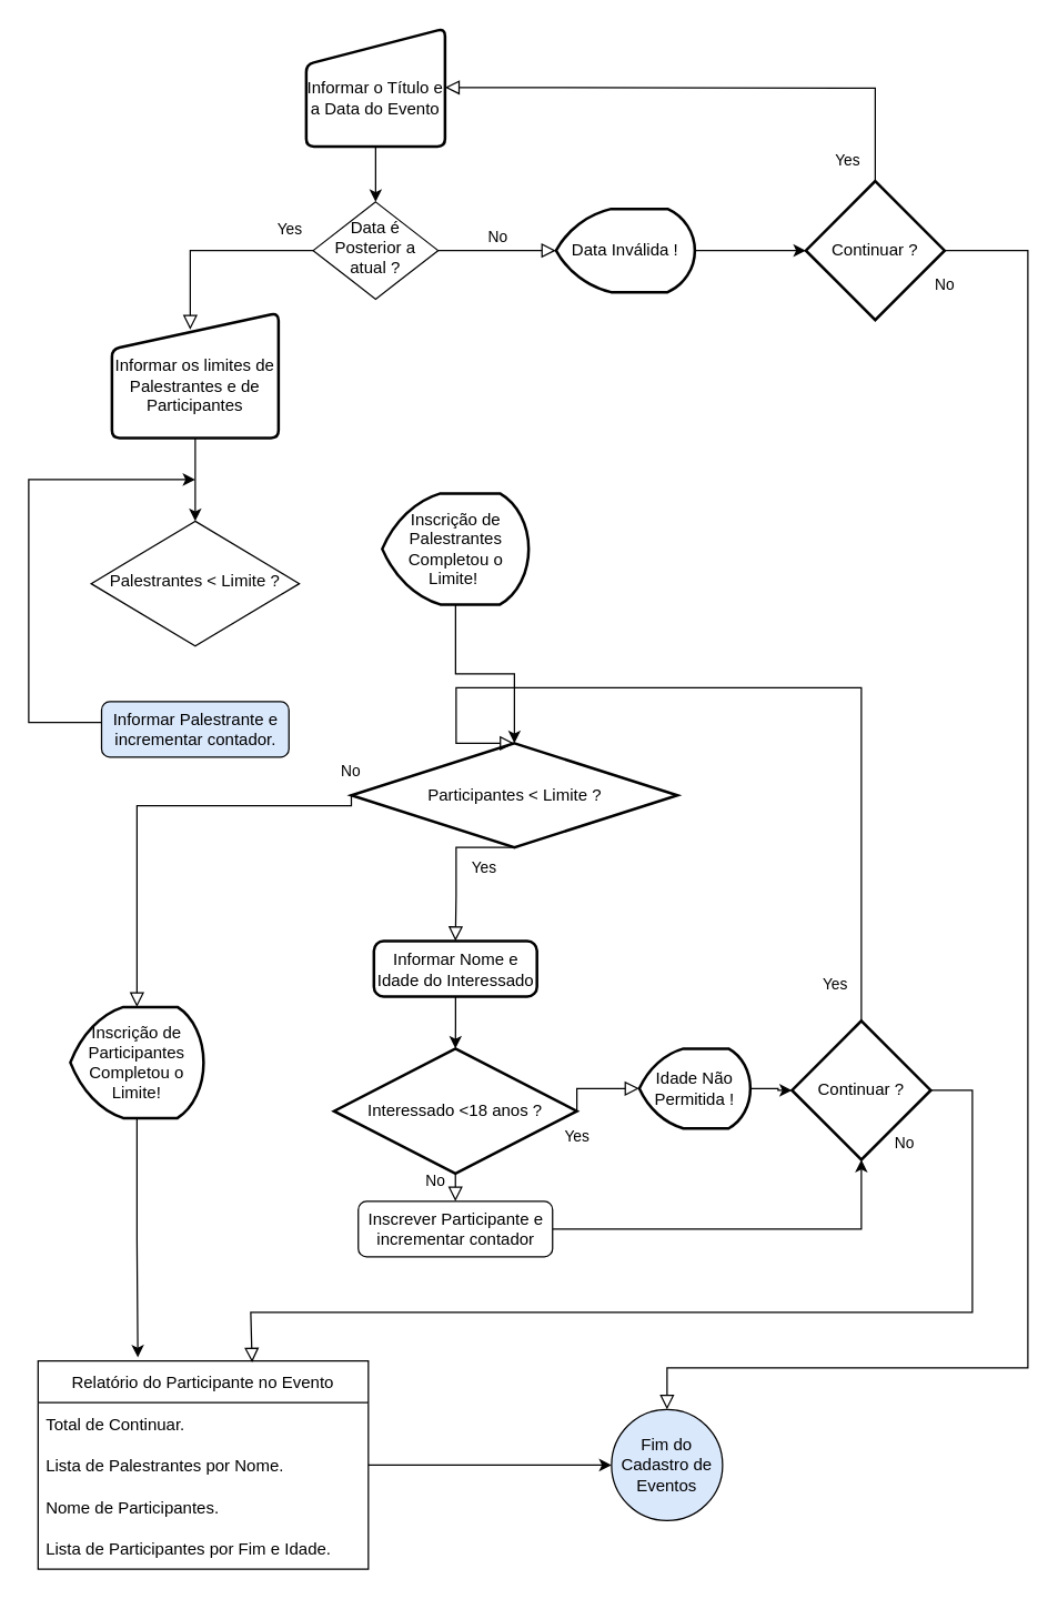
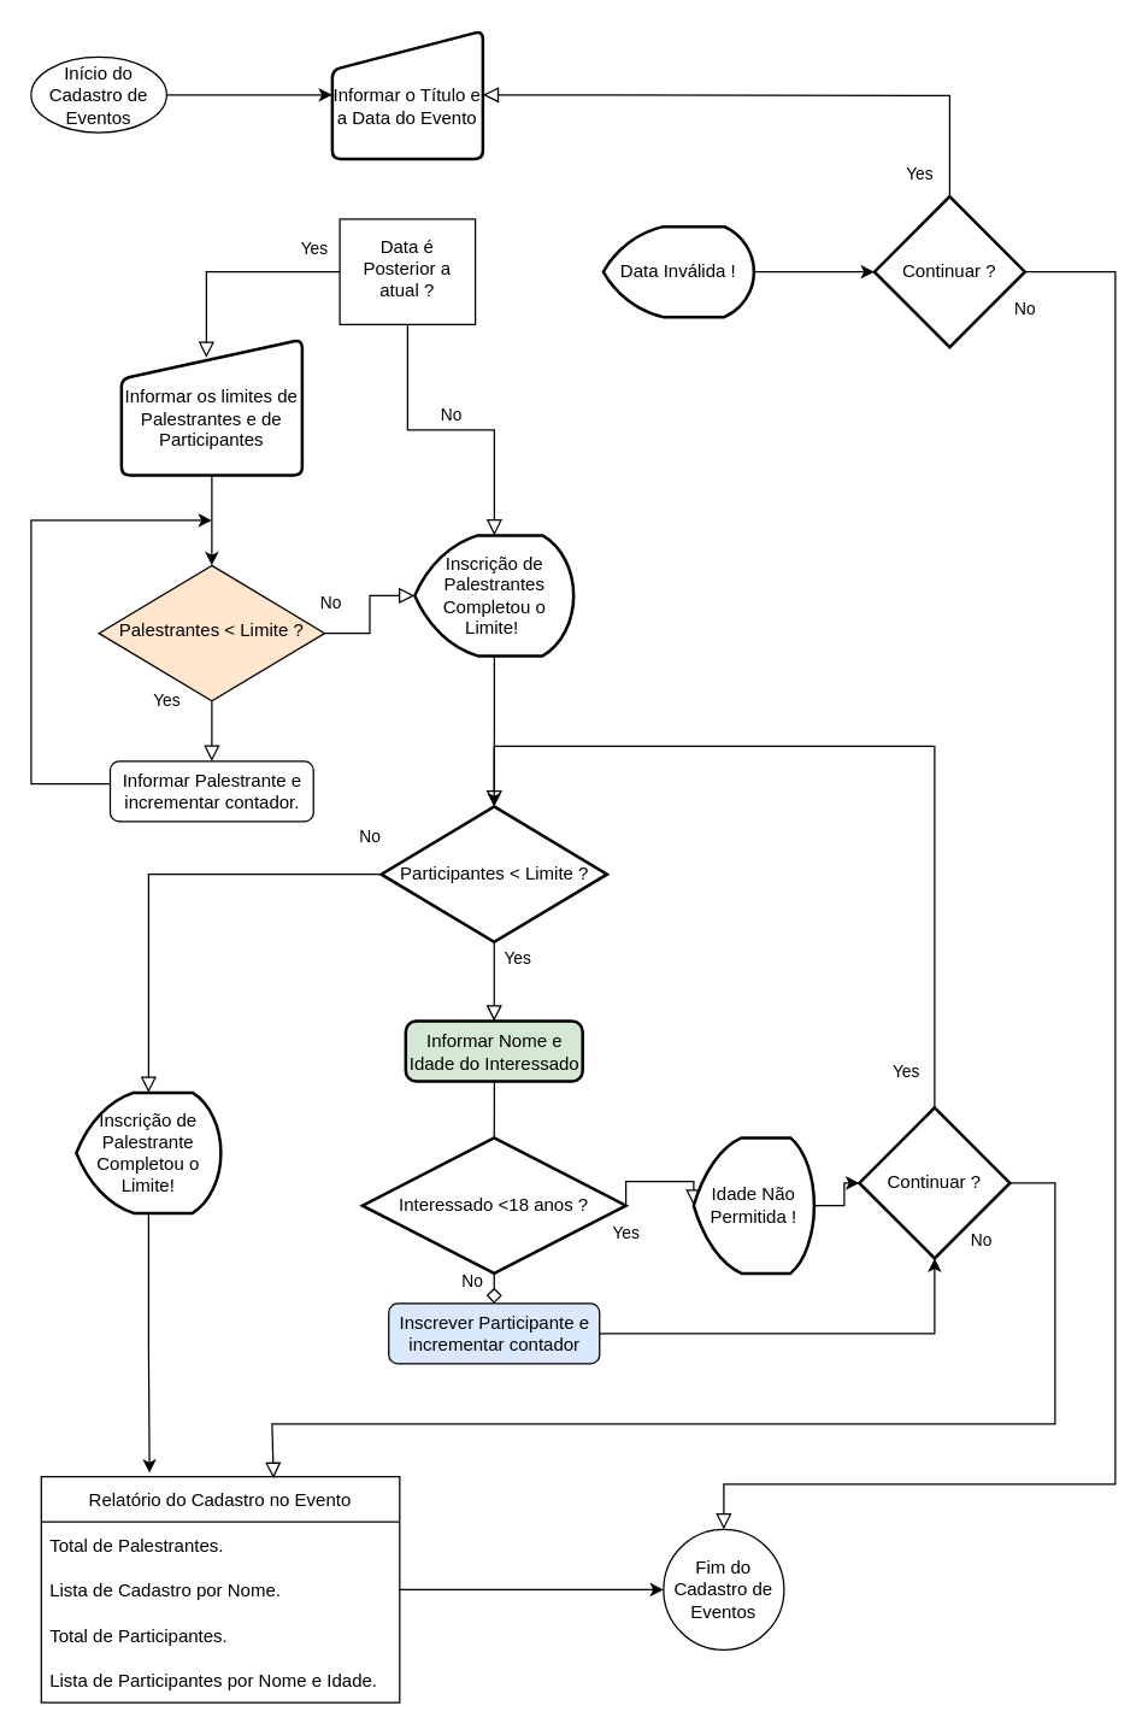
  <mxCell id="0" />
  <mxCell id="1" parent="0" />
  <mxCell id="2" value="Yes" style="rounded=0;html=1;jettySize=auto;orthogonalLoop=1;fontSize=11;endArrow=block;endFill=0;endSize=8;strokeWidth=1;shadow=0;labelBackgroundColor=none;edgeStyle=orthogonalEdgeStyle;entryX=0.47;entryY=0.133;entryDx=0;entryDy=0;entryPerimeter=0;" parent="1" source="4" target="20" edge="1"><mxGeometry x="-0.762" y="-15" relative="1" as="geometry"><mxPoint as="offset" /></mxGeometry></mxCell>
- <mxCell id="3" value="No" style="edgeStyle=orthogonalEdgeStyle;rounded=0;html=1;jettySize=auto;orthogonalLoop=1;fontSize=11;endArrow=block;endFill=0;endSize=8;strokeWidth=1;shadow=0;labelBackgroundColor=none;entryX=0;entryY=0.5;entryDx=0;entryDy=0;entryPerimeter=0;" parent="1" source="4" target="27" edge="1"><mxGeometry y="10" relative="1" as="geometry"><mxPoint as="offset" /><mxPoint x="420" y="180" as="targetPoint" /></mxGeometry></mxCell>
- <mxCell id="4" value="Data é Posterior a atual ?" style="rhombus;whiteSpace=wrap;html=1;shadow=0;fontFamily=Helvetica;fontSize=12;align=center;strokeWidth=1;spacing=6;spacingTop=-4;" parent="1" vertex="1"><mxGeometry x="225" y="145" width="90" height="70" as="geometry" /></mxCell>
- <mxCell id="7" value="Palestrantes &amp;lt; Limite ?" style="rhombus;whiteSpace=wrap;html=1;shadow=0;fontFamily=Helvetica;fontSize=12;align=center;strokeWidth=1;spacing=6;spacingTop=-4;" parent="1" vertex="1"><mxGeometry x="65" y="375" width="150" height="90" as="geometry" /></mxCell>
+ <mxCell id="3" value="No" style="edgeStyle=orthogonalEdgeStyle;rounded=0;html=1;jettySize=auto;orthogonalLoop=1;fontSize=11;endArrow=block;endFill=0;endSize=8;strokeWidth=1;shadow=0;labelBackgroundColor=none;" parent="1" source="4" target="44" edge="1"><mxGeometry y="10" relative="1" as="geometry"><mxPoint as="offset" /><mxPoint x="420" y="180" as="targetPoint" /></mxGeometry></mxCell>
+ <mxCell id="4" value="Data é Posterior a atual ?" style="whiteSpace=wrap;html=1;shadow=0;fontFamily=Helvetica;fontSize=12;align=center;strokeWidth=1;spacing=6;spacingTop=-4;rounded=0;" parent="1" vertex="1"><mxGeometry x="225" y="145" width="90" height="70" as="geometry" /></mxCell>
+ <mxCell id="5" value="No" style="rounded=0;html=1;jettySize=auto;orthogonalLoop=1;fontSize=11;endArrow=block;endFill=0;endSize=8;strokeWidth=1;shadow=0;labelBackgroundColor=none;edgeStyle=orthogonalEdgeStyle;exitX=1;exitY=0.5;exitDx=0;exitDy=0;entryX=0;entryY=0.5;entryDx=0;entryDy=0;entryPerimeter=0;" parent="1" source="7" target="44" edge="1"><mxGeometry x="-0.895" y="20" relative="1" as="geometry"><mxPoint as="offset" /><mxPoint x="270" y="415" as="targetPoint" /><Array as="points" /></mxGeometry></mxCell>
+ <mxCell id="6" value="Yes" style="edgeStyle=orthogonalEdgeStyle;rounded=0;html=1;jettySize=auto;orthogonalLoop=1;fontSize=11;endArrow=block;endFill=0;endSize=8;strokeWidth=1;shadow=0;labelBackgroundColor=none;" parent="1" source="7" target="11" edge="1"><mxGeometry x="-1" y="-30" relative="1" as="geometry"><mxPoint as="offset" /></mxGeometry></mxCell>
+ <mxCell id="7" value="Palestrantes &amp;lt; Limite ?" style="rhombus;whiteSpace=wrap;html=1;shadow=0;fontFamily=Helvetica;fontSize=12;align=center;strokeWidth=1;spacing=6;spacingTop=-4;fillColor=#ffe6cc;" parent="1" vertex="1"><mxGeometry x="65" y="375" width="150" height="90" as="geometry" /></mxCell>
  <mxCell id="8" style="edgeStyle=orthogonalEdgeStyle;rounded=0;orthogonalLoop=1;jettySize=auto;html=1;exitX=1;exitY=0.5;exitDx=0;exitDy=0;entryX=0.5;entryY=1;entryDx=0;entryDy=0;entryPerimeter=0;" parent="1" source="9" target="23" edge="1"><mxGeometry relative="1" as="geometry" /></mxCell>
- <mxCell id="9" value="Inscrever Participante e incrementar contador" style="rounded=1;whiteSpace=wrap;html=1;fontSize=12;glass=0;strokeWidth=1;shadow=0;" parent="1" vertex="1"><mxGeometry x="257.5" y="865" width="140" height="40" as="geometry" /></mxCell>
+ <mxCell id="9" value="Inscrever Participante e incrementar contador" style="rounded=1;whiteSpace=wrap;html=1;fontSize=12;glass=0;strokeWidth=1;shadow=0;fillColor=#dae8fc;" parent="1" vertex="1"><mxGeometry x="257.5" y="865" width="140" height="40" as="geometry" /></mxCell>
  <mxCell id="10" style="edgeStyle=orthogonalEdgeStyle;rounded=0;orthogonalLoop=1;jettySize=auto;html=1;" parent="1" source="11" edge="1"><mxGeometry relative="1" as="geometry"><mxPoint x="140" y="345" as="targetPoint" /><Array as="points"><mxPoint x="20" y="520" /><mxPoint x="20" y="345" /></Array></mxGeometry></mxCell>
- <mxCell id="11" value="Informar Palestrante e incrementar contador." style="rounded=1;whiteSpace=wrap;html=1;fontSize=12;glass=0;strokeWidth=1;shadow=0;fillColor=#dae8fc;" parent="1" vertex="1"><mxGeometry x="72.5" y="505" width="135" height="40" as="geometry" /></mxCell>
- <mxCell id="14" style="edgeStyle=orthogonalEdgeStyle;rounded=0;orthogonalLoop=1;jettySize=auto;html=1;exitX=0.5;exitY=1;exitDx=0;exitDy=0;entryX=0.5;entryY=0;entryDx=0;entryDy=0;" parent="1" source="15" target="4" edge="1"><mxGeometry relative="1" as="geometry" /></mxCell>
+ <mxCell id="11" value="Informar Palestrante e incrementar contador." style="rounded=1;whiteSpace=wrap;html=1;fontSize=12;glass=0;strokeWidth=1;shadow=0;" parent="1" vertex="1"><mxGeometry x="72.5" y="505" width="135" height="40" as="geometry" /></mxCell>
+ <mxCell id="12" style="edgeStyle=orthogonalEdgeStyle;rounded=0;orthogonalLoop=1;jettySize=auto;html=1;exitX=1;exitY=0.5;exitDx=0;exitDy=0;entryX=0;entryY=0.5;entryDx=0;entryDy=0;" parent="1" source="13" target="15" edge="1"><mxGeometry relative="1" as="geometry" /></mxCell>
+ <mxCell id="13" value="Início do Cadastro de Eventos" style="ellipse;whiteSpace=wrap;html=1;" parent="1" vertex="1"><mxGeometry x="20" y="37.5" width="90" height="50" as="geometry" /></mxCell>
  <mxCell id="15" value="&lt;br&gt;Informar o Título e a Data do Evento" style="html=1;strokeWidth=2;shape=manualInput;whiteSpace=wrap;rounded=1;size=26;arcSize=11;" parent="1" vertex="1"><mxGeometry x="220" y="20" width="100" height="85" as="geometry" /></mxCell>
  <mxCell id="16" style="edgeStyle=orthogonalEdgeStyle;rounded=0;orthogonalLoop=1;jettySize=auto;html=1;exitX=1;exitY=0.5;exitDx=0;exitDy=0;exitPerimeter=0;" parent="1" source="27" target="17" edge="1"><mxGeometry relative="1" as="geometry"><mxPoint x="470" y="180" as="sourcePoint" /></mxGeometry></mxCell>
  <mxCell id="17" value="Continuar ?" style="strokeWidth=2;html=1;shape=mxgraph.flowchart.decision;whiteSpace=wrap;" parent="1" vertex="1"><mxGeometry x="580" y="130" width="100" height="100" as="geometry" /></mxCell>
  <mxCell id="18" value="Yes" style="rounded=0;html=1;jettySize=auto;orthogonalLoop=1;fontSize=11;endArrow=block;endFill=0;endSize=8;strokeWidth=1;shadow=0;labelBackgroundColor=none;edgeStyle=orthogonalEdgeStyle;entryX=1;entryY=0.5;entryDx=0;entryDy=0;exitX=0.5;exitY=0;exitDx=0;exitDy=0;exitPerimeter=0;" parent="1" source="17" target="15" edge="1"><mxGeometry x="-0.92" y="20" relative="1" as="geometry"><mxPoint as="offset" /><mxPoint x="610" y="125" as="sourcePoint" /><mxPoint x="750" y="225" as="targetPoint" /><Array as="points"><mxPoint x="610" y="63" /><mxPoint x="465" y="63" /></Array></mxGeometry></mxCell>
  <mxCell id="19" style="edgeStyle=orthogonalEdgeStyle;rounded=0;orthogonalLoop=1;jettySize=auto;html=1;entryX=0.5;entryY=0;entryDx=0;entryDy=0;" parent="1" source="20" target="7" edge="1"><mxGeometry relative="1" as="geometry" /></mxCell>
  <mxCell id="20" value="&lt;div&gt;&lt;span&gt;&lt;br&gt;&lt;/span&gt;&lt;/div&gt;&lt;div&gt;&lt;span&gt;Informar os limites de Palestrantes e de Participantes&lt;/span&gt;&lt;/div&gt;" style="html=1;strokeWidth=2;shape=manualInput;whiteSpace=wrap;rounded=1;size=26;arcSize=11;align=center;" parent="1" vertex="1"><mxGeometry x="80" y="225" width="120" height="90" as="geometry" /></mxCell>
- <mxCell id="21" value="Participantes &amp;lt; Limite ?" style="strokeWidth=2;html=1;shape=mxgraph.flowchart.decision;whiteSpace=wrap;align=center;" parent="1" vertex="1"><mxGeometry x="252.5" y="535" width="235" height="75" as="geometry" /></mxCell>
+ <mxCell id="21" value="Participantes &amp;lt; Limite ?" style="strokeWidth=2;html=1;shape=mxgraph.flowchart.decision;whiteSpace=wrap;align=center;" parent="1" vertex="1"><mxGeometry x="252.5" y="535" width="150" height="90" as="geometry" /></mxCell>
  <mxCell id="22" value="Interessado &amp;lt;18 anos ?" style="strokeWidth=2;html=1;shape=mxgraph.flowchart.decision;whiteSpace=wrap;align=center;" parent="1" vertex="1"><mxGeometry x="240" y="755" width="175" height="90" as="geometry" /></mxCell>
  <mxCell id="23" value="Continuar ?" style="strokeWidth=2;html=1;shape=mxgraph.flowchart.decision;whiteSpace=wrap;" parent="1" vertex="1"><mxGeometry x="570" y="735" width="100" height="100" as="geometry" /></mxCell>
  <mxCell id="24" value="Yes" style="edgeStyle=orthogonalEdgeStyle;rounded=0;html=1;jettySize=auto;orthogonalLoop=1;fontSize=11;endArrow=block;endFill=0;endSize=8;strokeWidth=1;shadow=0;labelBackgroundColor=none;exitX=1;exitY=0.5;exitDx=0;exitDy=0;exitPerimeter=0;entryX=0;entryY=0.5;entryDx=0;entryDy=0;entryPerimeter=0;" parent="1" source="22" target="29" edge="1"><mxGeometry x="-1" y="-17" relative="1" as="geometry"><mxPoint x="-17" y="18" as="offset" /><mxPoint x="150" y="465" as="sourcePoint" /><mxPoint x="460" y="845" as="targetPoint" /><Array as="points"><mxPoint x="415" y="784" /></Array></mxGeometry></mxCell>
- <mxCell id="25" value="No" style="rounded=0;html=1;jettySize=auto;orthogonalLoop=1;fontSize=11;endArrow=block;endFill=0;endSize=8;strokeWidth=1;shadow=0;labelBackgroundColor=none;edgeStyle=orthogonalEdgeStyle;exitX=0.5;exitY=1;exitDx=0;exitDy=0;exitPerimeter=0;entryX=0.5;entryY=0;entryDx=0;entryDy=0;" parent="1" source="22" target="9" edge="1"><mxGeometry x="-0.455" y="-15" relative="1" as="geometry"><mxPoint as="offset" /><mxPoint x="337.5" y="805" as="sourcePoint" /><mxPoint x="327.5" y="845" as="targetPoint" /></mxGeometry></mxCell>
+ <mxCell id="25" value="No" style="rounded=0;html=1;jettySize=auto;orthogonalLoop=1;fontSize=11;endArrow=diamond;endFill=0;endSize=8;strokeWidth=1;shadow=0;labelBackgroundColor=none;edgeStyle=orthogonalEdgeStyle;exitX=0.5;exitY=1;exitDx=0;exitDy=0;exitPerimeter=0;entryX=0.5;entryY=0;entryDx=0;entryDy=0;" parent="1" source="22" target="9" edge="1"><mxGeometry x="-0.455" y="-15" relative="1" as="geometry"><mxPoint as="offset" /><mxPoint x="337.5" y="805" as="sourcePoint" /><mxPoint x="327.5" y="845" as="targetPoint" /></mxGeometry></mxCell>
  <mxCell id="26" value="Yes" style="edgeStyle=orthogonalEdgeStyle;rounded=0;html=1;jettySize=auto;orthogonalLoop=1;fontSize=11;endArrow=block;endFill=0;endSize=8;strokeWidth=1;shadow=0;labelBackgroundColor=none;exitX=0.5;exitY=1;exitDx=0;exitDy=0;exitPerimeter=0;entryX=0.5;entryY=0;entryDx=0;entryDy=0;" parent="1" source="21" target="46" edge="1"><mxGeometry x="-0.6" y="15" relative="1" as="geometry"><mxPoint as="offset" /><mxPoint x="442.5" y="635" as="sourcePoint" /><mxPoint x="440" y="655" as="targetPoint" /><Array as="points"><mxPoint x="328" y="645" /><mxPoint x="328" y="645" /></Array></mxGeometry></mxCell>
  <mxCell id="27" value="Data Inválida !" style="strokeWidth=2;html=1;shape=mxgraph.flowchart.display;whiteSpace=wrap;align=center;" parent="1" vertex="1"><mxGeometry x="400" y="150" width="100" height="60" as="geometry" /></mxCell>
  <mxCell id="28" style="edgeStyle=orthogonalEdgeStyle;rounded=0;orthogonalLoop=1;jettySize=auto;html=1;entryX=0;entryY=0.5;entryDx=0;entryDy=0;entryPerimeter=0;" parent="1" source="29" target="23" edge="1"><mxGeometry relative="1" as="geometry" /></mxCell>
- <mxCell id="29" value="Idade Não Permitida !" style="strokeWidth=2;html=1;shape=mxgraph.flowchart.display;whiteSpace=wrap;align=center;" parent="1" vertex="1"><mxGeometry x="460" y="755" width="80" height="57.5" as="geometry" /></mxCell>
+ <mxCell id="29" value="Idade Não Permitida !" style="strokeWidth=2;html=1;shape=mxgraph.flowchart.display;whiteSpace=wrap;align=center;" parent="1" vertex="1"><mxGeometry x="460" y="755" width="80" height="90" as="geometry" /></mxCell>
  <mxCell id="30" value="Yes" style="edgeStyle=orthogonalEdgeStyle;rounded=0;html=1;jettySize=auto;orthogonalLoop=1;fontSize=11;endArrow=block;endFill=0;endSize=8;strokeWidth=1;shadow=0;labelBackgroundColor=none;exitX=0.5;exitY=0;exitDx=0;exitDy=0;exitPerimeter=0;entryX=0.5;entryY=0;entryDx=0;entryDy=0;entryPerimeter=0;" parent="1" source="23" target="21" edge="1"><mxGeometry x="-0.915" y="20" relative="1" as="geometry"><mxPoint x="1" as="offset" /><mxPoint x="490" y="615" as="sourcePoint" /><mxPoint x="577.5" y="615" as="targetPoint" /><Array as="points"><mxPoint x="620" y="495" /><mxPoint x="328" y="495" /></Array></mxGeometry></mxCell>
  <mxCell id="31" value="No" style="rounded=0;html=1;jettySize=auto;orthogonalLoop=1;fontSize=11;endArrow=block;endFill=0;endSize=8;strokeWidth=1;shadow=0;labelBackgroundColor=none;edgeStyle=orthogonalEdgeStyle;exitX=0;exitY=0.5;exitDx=0;exitDy=0;exitPerimeter=0;entryX=0.5;entryY=0;entryDx=0;entryDy=0;entryPerimeter=0;" parent="1" source="21" target="42" edge="1"><mxGeometry x="-0.945" y="-25" relative="1" as="geometry"><mxPoint as="offset" /><mxPoint x="40" y="635" as="sourcePoint" /><mxPoint x="100" y="705" as="targetPoint" /><Array as="points"><mxPoint x="98" y="580" /></Array></mxGeometry></mxCell>
- <mxCell id="32" value="Relatório do Participante no Evento" style="swimlane;fontStyle=0;childLayout=stackLayout;horizontal=1;startSize=30;horizontalStack=0;resizeParent=1;resizeParentMax=0;resizeLast=0;collapsible=1;marginBottom=0;align=center;" parent="1" vertex="1"><mxGeometry x="26.75" y="980" width="238" height="150" as="geometry" /></mxCell>
- <mxCell id="33" value="Total de Continuar." style="text;strokeColor=none;fillColor=none;align=left;verticalAlign=middle;spacingLeft=4;spacingRight=4;overflow=hidden;points=[[0,0.5],[1,0.5]];portConstraint=eastwest;rotatable=0;" parent="32" vertex="1"><mxGeometry y="30" width="238" height="30" as="geometry" /></mxCell>
- <mxCell id="34" value="Lista de Palestrantes por Nome." style="text;strokeColor=none;fillColor=none;align=left;verticalAlign=middle;spacingLeft=4;spacingRight=4;overflow=hidden;points=[[0,0.5],[1,0.5]];portConstraint=eastwest;rotatable=0;" parent="32" vertex="1"><mxGeometry y="60" width="238" height="30" as="geometry" /></mxCell>
- <mxCell id="35" value="Nome de Participantes." style="text;strokeColor=none;fillColor=none;align=left;verticalAlign=middle;spacingLeft=4;spacingRight=4;overflow=hidden;points=[[0,0.5],[1,0.5]];portConstraint=eastwest;rotatable=0;" parent="32" vertex="1"><mxGeometry y="90" width="238" height="30" as="geometry" /></mxCell>
- <mxCell id="36" value="Lista de Participantes por Fim e Idade." style="text;strokeColor=none;fillColor=none;align=left;verticalAlign=middle;spacingLeft=4;spacingRight=4;overflow=hidden;points=[[0,0.5],[1,0.5]];portConstraint=eastwest;rotatable=0;" parent="32" vertex="1"><mxGeometry y="120" width="238" height="30" as="geometry" /></mxCell>
+ <mxCell id="32" value="Relatório do Cadastro no Evento" style="swimlane;fontStyle=0;childLayout=stackLayout;horizontal=1;startSize=30;horizontalStack=0;resizeParent=1;resizeParentMax=0;resizeLast=0;collapsible=1;marginBottom=0;align=center;" parent="1" vertex="1"><mxGeometry x="26.75" y="980" width="238" height="150" as="geometry" /></mxCell>
+ <mxCell id="33" value="Total de Palestrantes." style="text;strokeColor=none;fillColor=none;align=left;verticalAlign=middle;spacingLeft=4;spacingRight=4;overflow=hidden;points=[[0,0.5],[1,0.5]];portConstraint=eastwest;rotatable=0;" parent="32" vertex="1"><mxGeometry y="30" width="238" height="30" as="geometry" /></mxCell>
+ <mxCell id="34" value="Lista de Cadastro por Nome." style="text;strokeColor=none;fillColor=none;align=left;verticalAlign=middle;spacingLeft=4;spacingRight=4;overflow=hidden;points=[[0,0.5],[1,0.5]];portConstraint=eastwest;rotatable=0;" parent="32" vertex="1"><mxGeometry y="60" width="238" height="30" as="geometry" /></mxCell>
+ <mxCell id="35" value="Total de Participantes." style="text;strokeColor=none;fillColor=none;align=left;verticalAlign=middle;spacingLeft=4;spacingRight=4;overflow=hidden;points=[[0,0.5],[1,0.5]];portConstraint=eastwest;rotatable=0;" parent="32" vertex="1"><mxGeometry y="90" width="238" height="30" as="geometry" /></mxCell>
+ <mxCell id="36" value="Lista de Participantes por Nome e Idade." style="text;strokeColor=none;fillColor=none;align=left;verticalAlign=middle;spacingLeft=4;spacingRight=4;overflow=hidden;points=[[0,0.5],[1,0.5]];portConstraint=eastwest;rotatable=0;" parent="32" vertex="1"><mxGeometry y="120" width="238" height="30" as="geometry" /></mxCell>
  <mxCell id="37" value="No" style="edgeStyle=orthogonalEdgeStyle;rounded=0;html=1;jettySize=auto;orthogonalLoop=1;fontSize=11;endArrow=block;endFill=0;endSize=8;strokeWidth=1;shadow=0;labelBackgroundColor=none;exitX=1;exitY=0.5;exitDx=0;exitDy=0;exitPerimeter=0;entryX=0.5;entryY=0;entryDx=0;entryDy=0;" parent="1" source="17" target="39" edge="1"><mxGeometry x="-1" y="-25" relative="1" as="geometry"><mxPoint as="offset" /><mxPoint x="610" y="265" as="sourcePoint" /><mxPoint x="620" y="907" as="targetPoint" /><Array as="points"><mxPoint x="740" y="180" /><mxPoint x="740" y="985" /><mxPoint x="480" y="985" /></Array></mxGeometry></mxCell>
  <mxCell id="38" value="No" style="rounded=0;html=1;jettySize=auto;orthogonalLoop=1;fontSize=11;endArrow=block;endFill=0;endSize=8;strokeWidth=1;shadow=0;labelBackgroundColor=none;edgeStyle=orthogonalEdgeStyle;exitX=1;exitY=0.5;exitDx=0;exitDy=0;exitPerimeter=0;entryX=0.648;entryY=0.007;entryDx=0;entryDy=0;entryPerimeter=0;" parent="1" source="23" edge="1" target="32"><mxGeometry x="-1" y="-19" relative="1" as="geometry"><mxPoint x="-19" y="19" as="offset" /><mxPoint x="600" y="875" as="sourcePoint" /><mxPoint x="180" y="955" as="targetPoint" /><Array as="points"><mxPoint x="700" y="785" /><mxPoint x="700" y="945" /><mxPoint x="180" y="945" /></Array></mxGeometry></mxCell>
- <mxCell id="39" value="Fim do Cadastro de Eventos" style="ellipse;whiteSpace=wrap;html=1;align=center;fillColor=#dae8fc;" parent="1" vertex="1"><mxGeometry x="440" y="1015" width="80" height="80" as="geometry" /></mxCell>
+ <mxCell id="39" value="Fim do Cadastro de Eventos" style="ellipse;whiteSpace=wrap;html=1;align=center;" parent="1" vertex="1"><mxGeometry x="440" y="1015" width="80" height="80" as="geometry" /></mxCell>
  <mxCell id="40" style="edgeStyle=orthogonalEdgeStyle;rounded=0;orthogonalLoop=1;jettySize=auto;html=1;entryX=0;entryY=0.5;entryDx=0;entryDy=0;" parent="1" source="34" target="39" edge="1"><mxGeometry relative="1" as="geometry" /></mxCell>
  <mxCell id="41" style="edgeStyle=orthogonalEdgeStyle;rounded=0;orthogonalLoop=1;jettySize=auto;html=1;entryX=0.302;entryY=-0.017;entryDx=0;entryDy=0;entryPerimeter=0;" parent="1" source="42" target="32" edge="1"><mxGeometry relative="1" as="geometry" /></mxCell>
- <mxCell id="42" value="Inscrição de Participantes Completou o Limite!" style="strokeWidth=2;html=1;shape=mxgraph.flowchart.display;whiteSpace=wrap;align=center;" parent="1" vertex="1"><mxGeometry x="50" y="725" width="96" height="80" as="geometry" /></mxCell>
+ <mxCell id="42" value="Inscrição de Palestrante Completou o Limite!" style="strokeWidth=2;html=1;shape=mxgraph.flowchart.display;whiteSpace=wrap;align=center;" parent="1" vertex="1"><mxGeometry x="50" y="725" width="96" height="80" as="geometry" /></mxCell>
  <mxCell id="43" style="edgeStyle=orthogonalEdgeStyle;rounded=0;orthogonalLoop=1;jettySize=auto;html=1;entryX=0.5;entryY=0;entryDx=0;entryDy=0;entryPerimeter=0;" parent="1" source="44" target="21" edge="1"><mxGeometry relative="1" as="geometry" /></mxCell>
  <mxCell id="44" value="Inscrição de Palestrantes Completou o Limite!&amp;nbsp;" style="strokeWidth=2;html=1;shape=mxgraph.flowchart.display;whiteSpace=wrap;align=center;" parent="1" vertex="1"><mxGeometry x="274.75" y="355" width="105.5" height="80" as="geometry" /></mxCell>
- <mxCell id="45" style="edgeStyle=orthogonalEdgeStyle;rounded=0;orthogonalLoop=1;jettySize=auto;html=1;entryX=0.5;entryY=0;entryDx=0;entryDy=0;entryPerimeter=0;" edge="1" parent="1" source="46" target="22"><mxGeometry relative="1" as="geometry" /></mxCell>
- <mxCell id="46" value="Informar Nome e Idade do Interessado" style="rounded=1;whiteSpace=wrap;html=1;absoluteArcSize=1;arcSize=14;strokeWidth=2;" vertex="1" parent="1"><mxGeometry x="268.75" y="677.5" width="117.5" height="40" as="geometry" /></mxCell>
+ <mxCell id="45" style="edgeStyle=orthogonalEdgeStyle;rounded=0;orthogonalLoop=1;jettySize=auto;html=1;entryX=0.5;entryY=0;entryDx=0;entryDy=0;entryPerimeter=0;endArrow=none;" edge="1" parent="1" source="46" target="22"><mxGeometry relative="1" as="geometry" /></mxCell>
+ <mxCell id="46" value="Informar Nome e Idade do Interessado" style="rounded=1;whiteSpace=wrap;html=1;absoluteArcSize=1;arcSize=14;strokeWidth=2;fillColor=#d5e8d4;" vertex="1" parent="1"><mxGeometry x="268.75" y="677.5" width="117.5" height="40" as="geometry" /></mxCell>
